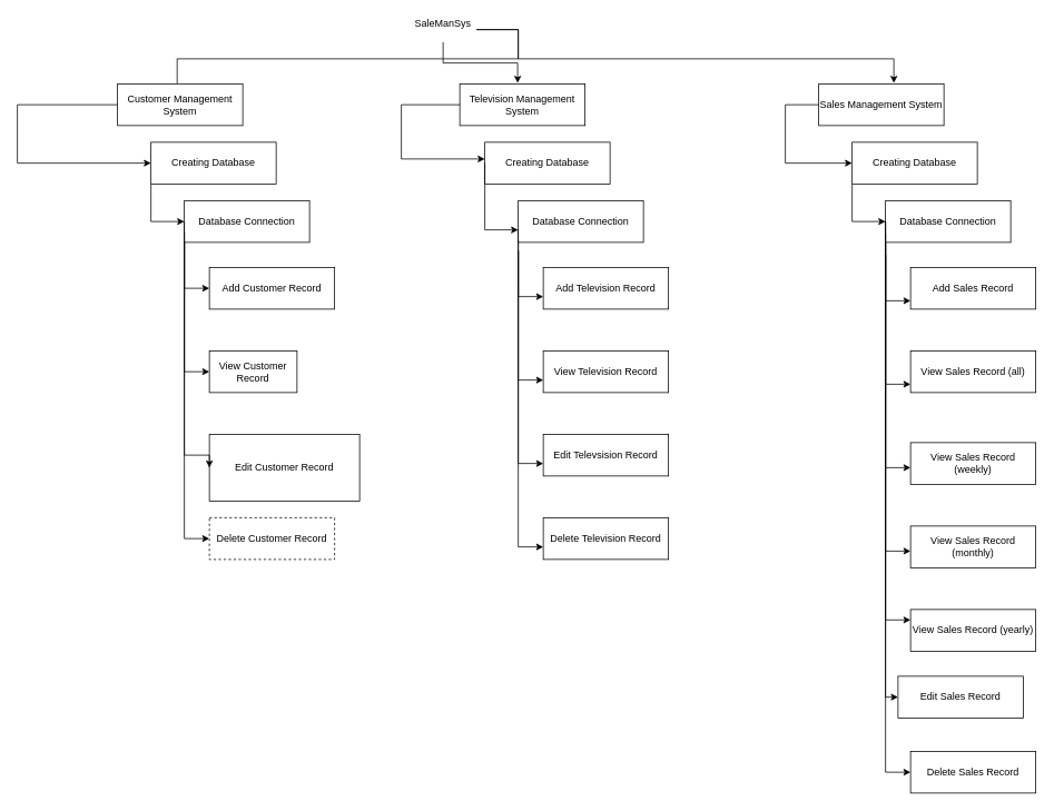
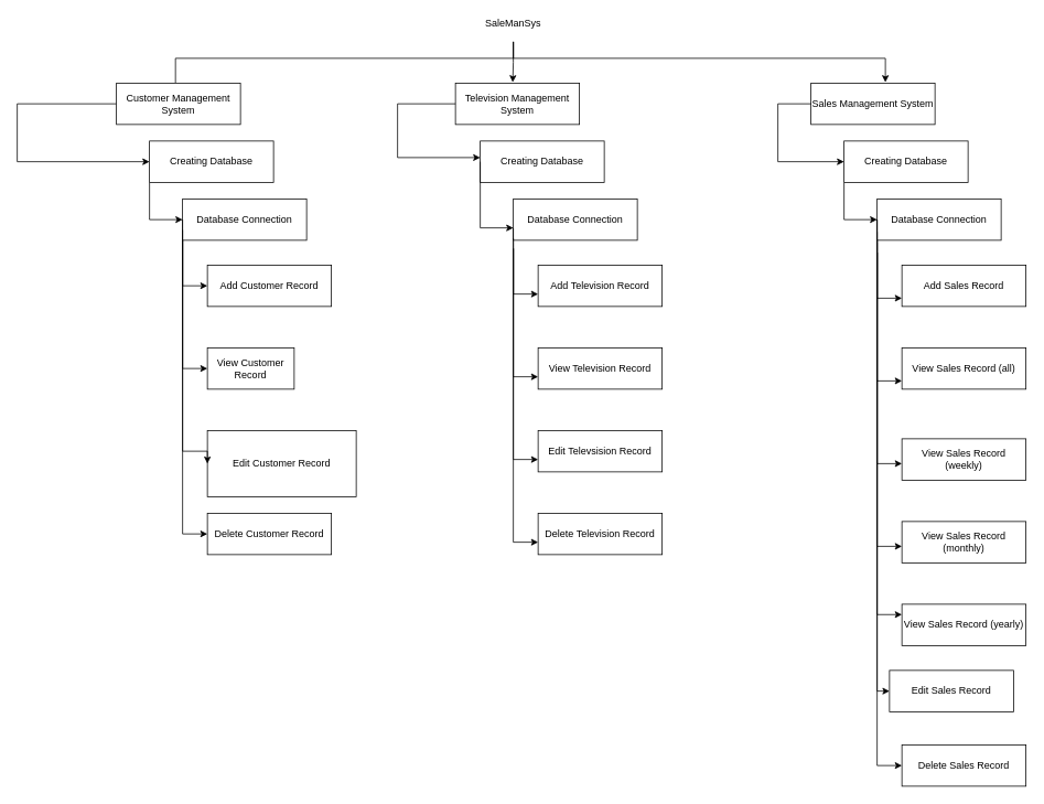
  <mxCell id="0" />
  <mxCell id="1" parent="0" />
  <mxCell id="2" style="edgeStyle=orthogonalEdgeStyle;rounded=0;orthogonalLoop=1;jettySize=auto;html=1;entryX=0.462;entryY=-0.02;entryDx=0;entryDy=0;entryPerimeter=0;" edge="1" parent="1" source="5" target="8"><mxGeometry relative="1" as="geometry" /></mxCell>
  <mxCell id="3" style="edgeStyle=orthogonalEdgeStyle;rounded=0;orthogonalLoop=1;jettySize=auto;html=1;entryX=0.476;entryY=-0.007;entryDx=0;entryDy=0;entryPerimeter=0;endArrow=none;" edge="1" parent="1" source="5" target="7"><mxGeometry relative="1" as="geometry"><Array as="points"><mxPoint x="620" y="70" /><mxPoint x="211" y="70" /></Array></mxGeometry></mxCell>
  <mxCell id="4" style="edgeStyle=orthogonalEdgeStyle;rounded=0;orthogonalLoop=1;jettySize=auto;html=1;entryX=0.6;entryY=-0.02;entryDx=0;entryDy=0;entryPerimeter=0;" edge="1" parent="1" source="5" target="9"><mxGeometry relative="1" as="geometry"><Array as="points"><mxPoint x="620" y="70" /><mxPoint x="1070" y="70" /></Array></mxGeometry></mxCell>
- <mxCell id="5" value="&lt;div&gt;SaleManSys&lt;/div&gt;&lt;div&gt;&lt;br&gt;&lt;/div&gt;" style="text;html=1;strokeColor=none;fillColor=none;align=center;verticalAlign=middle;whiteSpace=wrap;rounded=0;" vertex="1" parent="1"><mxGeometry x="490" y="20" width="80" height="30" as="geometry" /></mxCell>
+ <mxCell id="5" value="&lt;div&gt;SaleManSys&lt;/div&gt;&lt;div&gt;&lt;br&gt;&lt;/div&gt;" style="text;html=1;strokeColor=none;fillColor=none;align=center;verticalAlign=middle;whiteSpace=wrap;rounded=0;" vertex="1" parent="1"><mxGeometry x="580" y="20" width="80" height="30" as="geometry" /></mxCell>
  <mxCell id="6" style="edgeStyle=orthogonalEdgeStyle;rounded=0;orthogonalLoop=1;jettySize=auto;html=1;entryX=0;entryY=0.5;entryDx=0;entryDy=0;" edge="1" parent="1" source="7" target="11"><mxGeometry relative="1" as="geometry"><Array as="points"><mxPoint x="20" y="125" /><mxPoint x="20" y="195" /></Array></mxGeometry></mxCell>
  <mxCell id="7" value="Customer Management System" style="rounded=0;whiteSpace=wrap;html=1;" vertex="1" parent="1"><mxGeometry x="140" y="100" width="150" height="50" as="geometry" /></mxCell>
  <mxCell id="8" value="Television Management System" style="rounded=0;whiteSpace=wrap;html=1;" vertex="1" parent="1"><mxGeometry x="550" y="100" width="150" height="50" as="geometry" /></mxCell>
  <mxCell id="9" value="Sales Management System" style="rounded=0;whiteSpace=wrap;html=1;" vertex="1" parent="1"><mxGeometry x="980" y="100" width="150" height="50" as="geometry" /></mxCell>
  <mxCell id="10" style="edgeStyle=orthogonalEdgeStyle;rounded=0;orthogonalLoop=1;jettySize=auto;html=1;entryX=0;entryY=0.5;entryDx=0;entryDy=0;" edge="1" parent="1" source="11" target="12"><mxGeometry relative="1" as="geometry"><Array as="points"><mxPoint x="180" y="265" /></Array></mxGeometry></mxCell>
  <mxCell id="11" value="Creating Database" style="rounded=0;whiteSpace=wrap;html=1;" vertex="1" parent="1"><mxGeometry x="180" y="170" width="150" height="50" as="geometry" /></mxCell>
  <mxCell id="12" value="Database Connection" style="rounded=0;whiteSpace=wrap;html=1;" vertex="1" parent="1"><mxGeometry x="220" y="240" width="150" height="50" as="geometry" /></mxCell>
  <mxCell id="13" value="Add Customer Record" style="rounded=0;whiteSpace=wrap;html=1;" vertex="1" parent="1"><mxGeometry x="250" y="320" width="150" height="50" as="geometry" /></mxCell>
  <mxCell id="14" value="View Customer Record" style="rounded=0;whiteSpace=wrap;html=1;" vertex="1" parent="1"><mxGeometry x="250" y="420" width="105" height="50" as="geometry" /></mxCell>
  <mxCell id="15" value="Edit Customer Record" style="rounded=0;whiteSpace=wrap;html=1;" vertex="1" parent="1"><mxGeometry x="250" y="520" width="180" height="80" as="geometry" /></mxCell>
- <mxCell id="16" value="Delete Customer Record" style="rounded=0;whiteSpace=wrap;html=1;dashed=1;" vertex="1" parent="1"><mxGeometry x="250" y="620" width="150" height="50" as="geometry" /></mxCell>
+ <mxCell id="16" value="Delete Customer Record" style="rounded=0;whiteSpace=wrap;html=1;" vertex="1" parent="1"><mxGeometry x="250" y="620" width="150" height="50" as="geometry" /></mxCell>
  <mxCell id="17" value="Creating Database" style="rounded=0;whiteSpace=wrap;html=1;" vertex="1" parent="1"><mxGeometry x="580" y="170" width="150" height="50" as="geometry" /></mxCell>
  <mxCell id="18" value="Database Connection" style="rounded=0;whiteSpace=wrap;html=1;" vertex="1" parent="1"><mxGeometry x="620" y="240" width="150" height="50" as="geometry" /></mxCell>
  <mxCell id="19" value="Add Television Record" style="rounded=0;whiteSpace=wrap;html=1;" vertex="1" parent="1"><mxGeometry x="650" y="320" width="150" height="50" as="geometry" /></mxCell>
  <mxCell id="20" value="View Television Record" style="rounded=0;whiteSpace=wrap;html=1;" vertex="1" parent="1"><mxGeometry x="650" y="420" width="150" height="50" as="geometry" /></mxCell>
  <mxCell id="21" value="Edit Televsision Record" style="rounded=0;whiteSpace=wrap;html=1;" vertex="1" parent="1"><mxGeometry x="650" y="520" width="150" height="50" as="geometry" /></mxCell>
  <mxCell id="22" value="Delete Television Record" style="rounded=0;whiteSpace=wrap;html=1;" vertex="1" parent="1"><mxGeometry x="650" y="620" width="150" height="50" as="geometry" /></mxCell>
  <mxCell id="23" style="edgeStyle=orthogonalEdgeStyle;rounded=0;orthogonalLoop=1;jettySize=auto;html=1;entryX=0;entryY=0.5;entryDx=0;entryDy=0;" edge="1" parent="1" source="24" target="25"><mxGeometry relative="1" as="geometry"><Array as="points"><mxPoint x="1020" y="265" /></Array></mxGeometry></mxCell>
  <mxCell id="24" value="Creating Database" style="rounded=0;whiteSpace=wrap;html=1;" vertex="1" parent="1"><mxGeometry x="1020" y="170" width="150" height="50" as="geometry" /></mxCell>
  <mxCell id="25" value="Database Connection" style="rounded=0;whiteSpace=wrap;html=1;" vertex="1" parent="1"><mxGeometry x="1060" y="240" width="150" height="50" as="geometry" /></mxCell>
  <mxCell id="26" value="Add Sales Record" style="rounded=0;whiteSpace=wrap;html=1;" vertex="1" parent="1"><mxGeometry x="1090" y="320" width="150" height="50" as="geometry" /></mxCell>
  <mxCell id="27" value="View Sales Record (all)" style="rounded=0;whiteSpace=wrap;html=1;" vertex="1" parent="1"><mxGeometry x="1090" y="420" width="150" height="50" as="geometry" /></mxCell>
  <mxCell id="28" value="Edit Sales Record" style="rounded=0;whiteSpace=wrap;html=1;" vertex="1" parent="1"><mxGeometry x="1075" y="810" width="150" height="50" as="geometry" /></mxCell>
  <mxCell id="29" value="Delete Sales Record" style="rounded=0;whiteSpace=wrap;html=1;" vertex="1" parent="1"><mxGeometry x="1090" y="900" width="150" height="50" as="geometry" /></mxCell>
  <mxCell id="30" value="View Sales Record (weekly)" style="rounded=0;whiteSpace=wrap;html=1;" vertex="1" parent="1"><mxGeometry x="1090" y="530" width="150" height="50" as="geometry" /></mxCell>
  <mxCell id="31" value="View Sales Record (monthly)" style="rounded=0;whiteSpace=wrap;html=1;" vertex="1" parent="1"><mxGeometry x="1090" y="630" width="150" height="50" as="geometry" /></mxCell>
  <mxCell id="32" value="View Sales Record (yearly)" style="rounded=0;whiteSpace=wrap;html=1;" vertex="1" parent="1"><mxGeometry x="1090" y="730" width="150" height="50" as="geometry" /></mxCell>
  <mxCell id="33" style="edgeStyle=orthogonalEdgeStyle;rounded=0;orthogonalLoop=1;jettySize=auto;html=1;entryX=0;entryY=0.5;entryDx=0;entryDy=0;" edge="1" parent="1" source="12" target="13"><mxGeometry relative="1" as="geometry"><mxPoint x="60" y="300" as="sourcePoint" /><mxPoint x="230" y="275" as="targetPoint" /><Array as="points"><mxPoint x="220" y="345" /></Array></mxGeometry></mxCell>
  <mxCell id="34" style="edgeStyle=orthogonalEdgeStyle;rounded=0;orthogonalLoop=1;jettySize=auto;html=1;entryX=0;entryY=0.5;entryDx=0;entryDy=0;" edge="1" parent="1" target="14"><mxGeometry relative="1" as="geometry"><mxPoint x="220" y="290" as="sourcePoint" /><mxPoint x="260" y="355" as="targetPoint" /><Array as="points"><mxPoint x="220" y="445" /></Array></mxGeometry></mxCell>
  <mxCell id="35" style="edgeStyle=orthogonalEdgeStyle;rounded=0;orthogonalLoop=1;jettySize=auto;html=1;entryX=0;entryY=0.5;entryDx=0;entryDy=0;exitX=0;exitY=0.5;exitDx=0;exitDy=0;" edge="1" parent="1" source="12" target="15"><mxGeometry relative="1" as="geometry"><mxPoint x="230" y="300" as="sourcePoint" /><mxPoint x="260" y="455" as="targetPoint" /><Array as="points"><mxPoint x="220" y="545" /></Array></mxGeometry></mxCell>
  <mxCell id="36" style="edgeStyle=orthogonalEdgeStyle;rounded=0;orthogonalLoop=1;jettySize=auto;html=1;entryX=0;entryY=0.5;entryDx=0;entryDy=0;exitX=0;exitY=0.75;exitDx=0;exitDy=0;" edge="1" parent="1" source="12" target="16"><mxGeometry relative="1" as="geometry"><mxPoint x="240" y="310" as="sourcePoint" /><mxPoint x="270" y="465" as="targetPoint" /><Array as="points"><mxPoint x="220" y="645" /></Array></mxGeometry></mxCell>
  <mxCell id="37" style="edgeStyle=orthogonalEdgeStyle;rounded=0;orthogonalLoop=1;jettySize=auto;html=1;entryX=0;entryY=0.5;entryDx=0;entryDy=0;" edge="1" parent="1"><mxGeometry relative="1" as="geometry"><mxPoint x="620.091" y="300" as="sourcePoint" /><mxPoint x="650" y="355" as="targetPoint" /><Array as="points"><mxPoint x="620" y="355" /></Array></mxGeometry></mxCell>
  <mxCell id="38" style="edgeStyle=orthogonalEdgeStyle;rounded=0;orthogonalLoop=1;jettySize=auto;html=1;entryX=0;entryY=0.5;entryDx=0;entryDy=0;" edge="1" parent="1"><mxGeometry relative="1" as="geometry"><mxPoint x="620" y="300" as="sourcePoint" /><mxPoint x="650" y="455" as="targetPoint" /><Array as="points"><mxPoint x="620" y="455" /></Array></mxGeometry></mxCell>
  <mxCell id="39" style="edgeStyle=orthogonalEdgeStyle;rounded=0;orthogonalLoop=1;jettySize=auto;html=1;entryX=0;entryY=0.5;entryDx=0;entryDy=0;exitX=0;exitY=0.5;exitDx=0;exitDy=0;" edge="1" parent="1"><mxGeometry relative="1" as="geometry"><mxPoint x="620" y="275" as="sourcePoint" /><mxPoint x="650" y="555" as="targetPoint" /><Array as="points"><mxPoint x="620" y="555" /></Array></mxGeometry></mxCell>
  <mxCell id="40" style="edgeStyle=orthogonalEdgeStyle;rounded=0;orthogonalLoop=1;jettySize=auto;html=1;entryX=0;entryY=0.5;entryDx=0;entryDy=0;exitX=0;exitY=0.75;exitDx=0;exitDy=0;" edge="1" parent="1"><mxGeometry relative="1" as="geometry"><mxPoint x="620" y="287.5" as="sourcePoint" /><mxPoint x="650" y="655" as="targetPoint" /><Array as="points"><mxPoint x="620" y="655" /></Array></mxGeometry></mxCell>
  <mxCell id="41" style="edgeStyle=orthogonalEdgeStyle;rounded=0;orthogonalLoop=1;jettySize=auto;html=1;entryX=0;entryY=0.5;entryDx=0;entryDy=0;" edge="1" parent="1"><mxGeometry relative="1" as="geometry"><mxPoint x="1060.091" y="305" as="sourcePoint" /><mxPoint x="1090" y="360" as="targetPoint" /><Array as="points"><mxPoint x="1060" y="360" /></Array></mxGeometry></mxCell>
  <mxCell id="42" style="edgeStyle=orthogonalEdgeStyle;rounded=0;orthogonalLoop=1;jettySize=auto;html=1;entryX=0;entryY=0.5;entryDx=0;entryDy=0;" edge="1" parent="1"><mxGeometry relative="1" as="geometry"><mxPoint x="1060" y="305" as="sourcePoint" /><mxPoint x="1090" y="460" as="targetPoint" /><Array as="points"><mxPoint x="1060" y="460" /></Array></mxGeometry></mxCell>
  <mxCell id="43" style="edgeStyle=orthogonalEdgeStyle;rounded=0;orthogonalLoop=1;jettySize=auto;html=1;entryX=0;entryY=0.5;entryDx=0;entryDy=0;exitX=0;exitY=0.5;exitDx=0;exitDy=0;" edge="1" parent="1"><mxGeometry relative="1" as="geometry"><mxPoint x="1060" y="280" as="sourcePoint" /><mxPoint x="1090" y="560" as="targetPoint" /><Array as="points"><mxPoint x="1060" y="560" /></Array></mxGeometry></mxCell>
  <mxCell id="44" style="edgeStyle=orthogonalEdgeStyle;rounded=0;orthogonalLoop=1;jettySize=auto;html=1;entryX=0;entryY=0.5;entryDx=0;entryDy=0;exitX=0;exitY=0.75;exitDx=0;exitDy=0;" edge="1" parent="1"><mxGeometry relative="1" as="geometry"><mxPoint x="1060" y="292.5" as="sourcePoint" /><mxPoint x="1090" y="660" as="targetPoint" /><Array as="points"><mxPoint x="1060" y="660" /></Array></mxGeometry></mxCell>
  <mxCell id="45" style="edgeStyle=orthogonalEdgeStyle;rounded=0;orthogonalLoop=1;jettySize=auto;html=1;entryX=0;entryY=0.25;entryDx=0;entryDy=0;exitX=0;exitY=0.5;exitDx=0;exitDy=0;" edge="1" parent="1" source="25" target="32"><mxGeometry relative="1" as="geometry"><mxPoint x="1070" y="302.5" as="sourcePoint" /><mxPoint x="1100" y="670" as="targetPoint" /><Array as="points"><mxPoint x="1060" y="743" /></Array></mxGeometry></mxCell>
  <mxCell id="46" style="edgeStyle=orthogonalEdgeStyle;rounded=0;orthogonalLoop=1;jettySize=auto;html=1;entryX=0;entryY=0.5;entryDx=0;entryDy=0;" edge="1" parent="1" source="25" target="28"><mxGeometry relative="1" as="geometry"><mxPoint x="1080" y="312.5" as="sourcePoint" /><mxPoint x="1110" y="680" as="targetPoint" /><Array as="points"><mxPoint x="1060" y="835" /></Array></mxGeometry></mxCell>
  <mxCell id="47" style="edgeStyle=orthogonalEdgeStyle;rounded=0;orthogonalLoop=1;jettySize=auto;html=1;entryX=0;entryY=0.5;entryDx=0;entryDy=0;exitX=0;exitY=0.5;exitDx=0;exitDy=0;" edge="1" parent="1" source="25" target="29"><mxGeometry relative="1" as="geometry"><mxPoint x="1090" y="322.5" as="sourcePoint" /><mxPoint x="1120" y="690" as="targetPoint" /><Array as="points"><mxPoint x="1060" y="925" /></Array></mxGeometry></mxCell>
  <mxCell id="48" style="edgeStyle=orthogonalEdgeStyle;rounded=0;orthogonalLoop=1;jettySize=auto;html=1;entryX=0;entryY=0.5;entryDx=0;entryDy=0;exitX=0;exitY=0.5;exitDx=0;exitDy=0;" edge="1" parent="1" source="9" target="24"><mxGeometry relative="1" as="geometry"><mxPoint x="1030" y="230" as="sourcePoint" /><mxPoint x="1070" y="275" as="targetPoint" /><Array as="points"><mxPoint x="940" y="125" /><mxPoint x="940" y="195" /></Array></mxGeometry></mxCell>
  <mxCell id="49" style="edgeStyle=orthogonalEdgeStyle;rounded=0;orthogonalLoop=1;jettySize=auto;html=1;exitX=0;exitY=0.5;exitDx=0;exitDy=0;" edge="1" parent="1" source="17" target="18"><mxGeometry relative="1" as="geometry"><mxPoint x="1030" y="230" as="sourcePoint" /><mxPoint x="1070" y="275" as="targetPoint" /><Array as="points"><mxPoint x="580" y="275" /></Array></mxGeometry></mxCell>
  <mxCell id="50" style="edgeStyle=orthogonalEdgeStyle;rounded=0;orthogonalLoop=1;jettySize=auto;html=1;exitX=0;exitY=0.5;exitDx=0;exitDy=0;" edge="1" parent="1" source="8" target="17"><mxGeometry relative="1" as="geometry"><mxPoint x="590" y="205" as="sourcePoint" /><mxPoint x="630" y="285" as="targetPoint" /><Array as="points"><mxPoint x="480" y="125" /><mxPoint x="480" y="190" /></Array></mxGeometry></mxCell>
